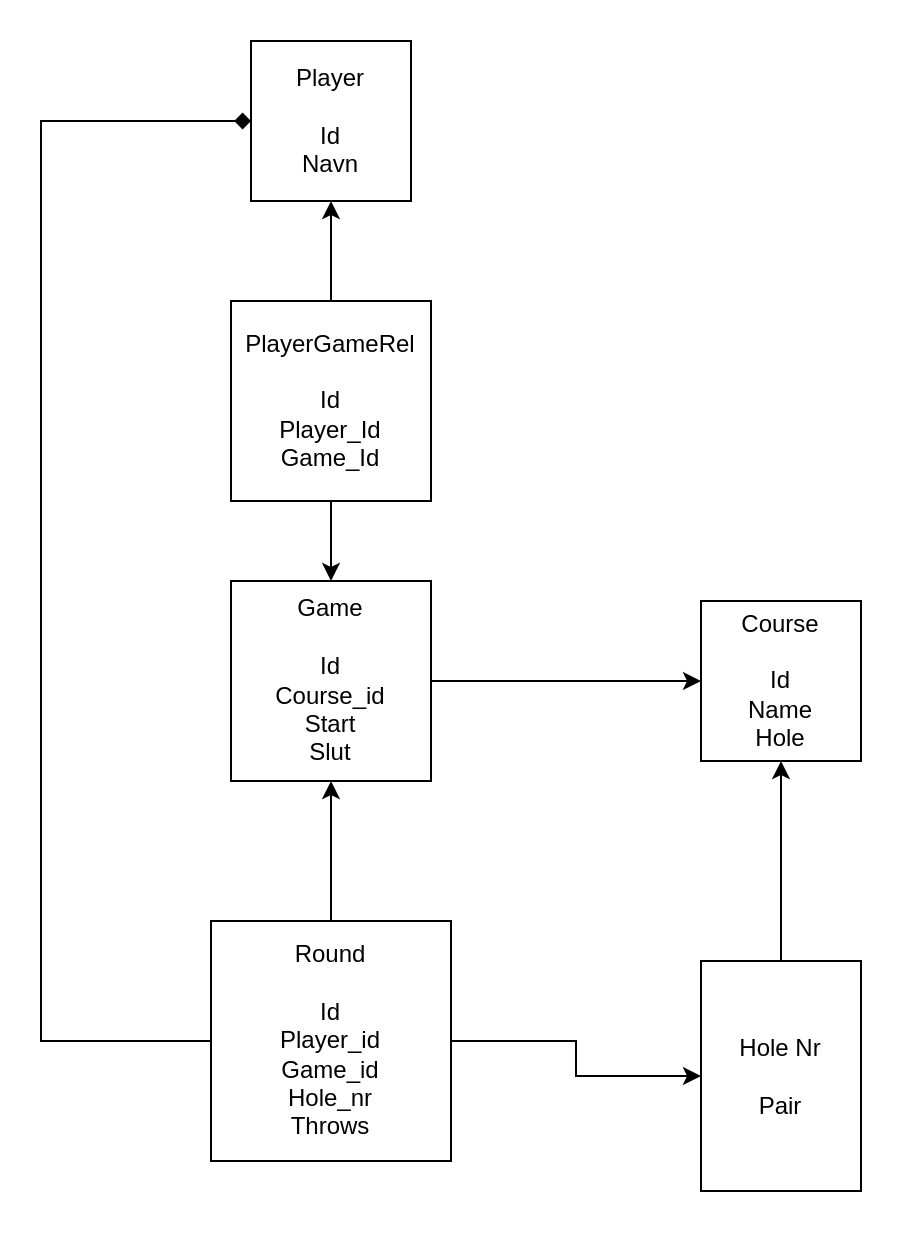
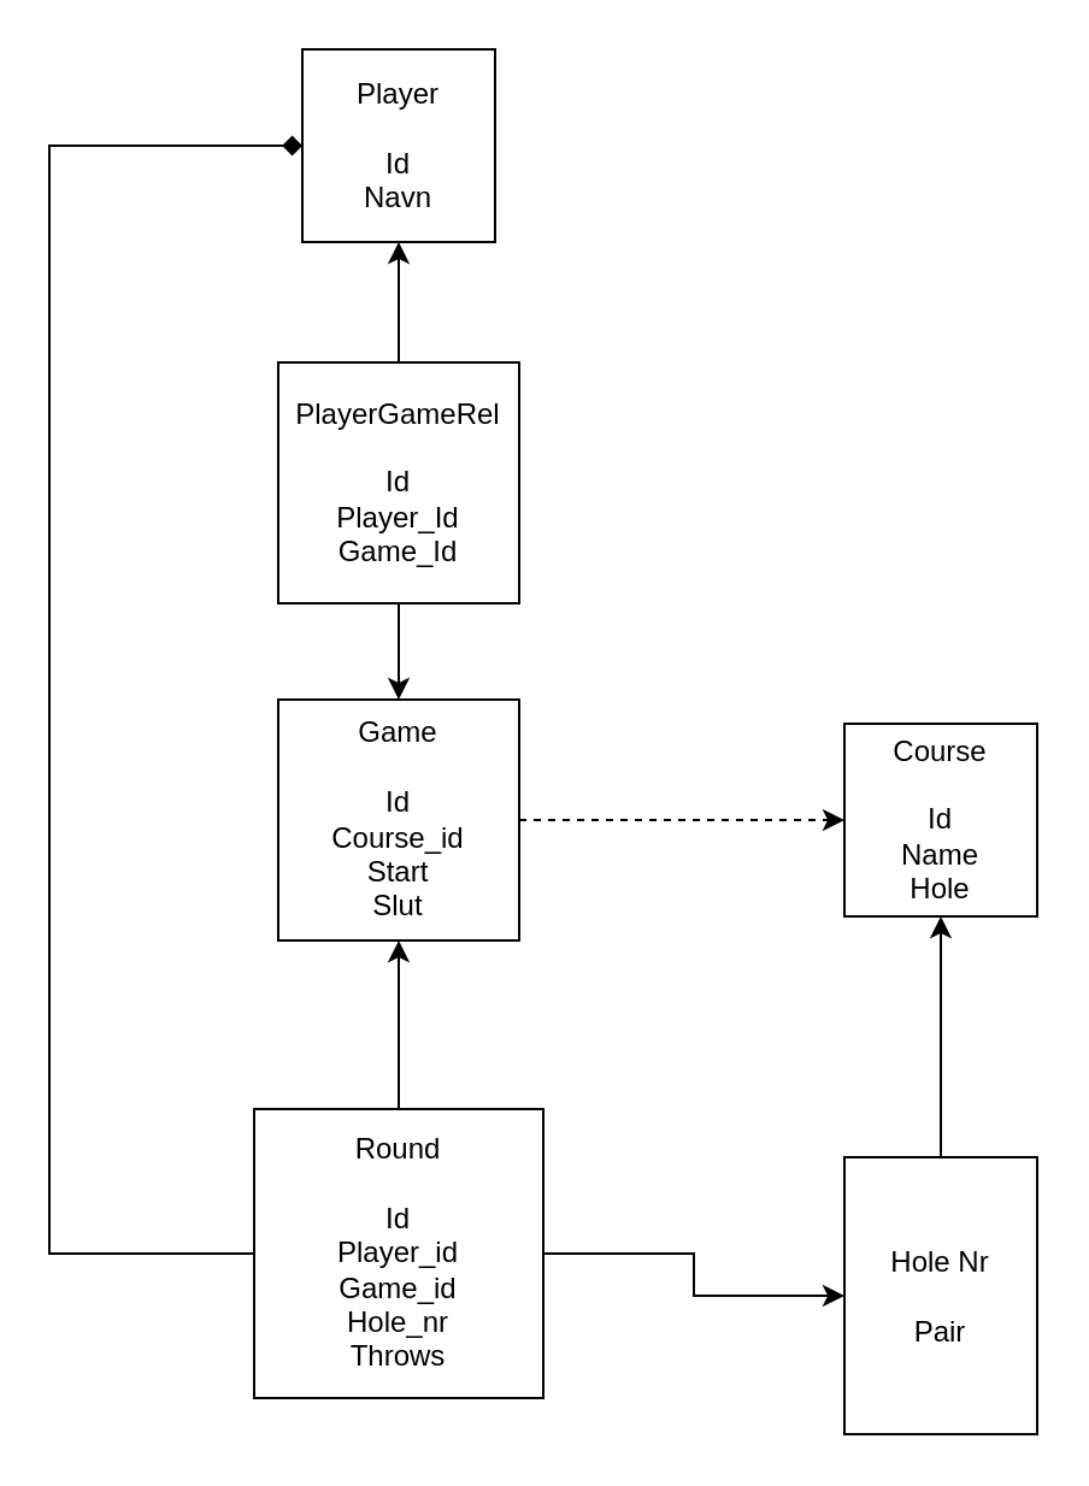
  <mxCell id="0" />
  <mxCell id="1" parent="0" />
  <mxCell id="2" value="&lt;div&gt;Player&lt;/div&gt;&lt;div&gt;&lt;br&gt;&lt;/div&gt;&lt;div&gt;Id&lt;/div&gt;&lt;div&gt;Navn&lt;br&gt;&lt;/div&gt;" style="whiteSpace=wrap;html=1;aspect=fixed;" vertex="1" parent="1"><mxGeometry x="125" y="20" width="80" height="80" as="geometry" /></mxCell>
  <mxCell id="3" value="&lt;div&gt;Course&lt;/div&gt;&lt;div&gt;&lt;br&gt;&lt;/div&gt;&lt;div&gt;Id&lt;br&gt;&lt;/div&gt;&lt;div&gt;Name&lt;/div&gt;&lt;div&gt;Hole&lt;br&gt;&lt;/div&gt;" style="whiteSpace=wrap;html=1;aspect=fixed;" vertex="1" parent="1"><mxGeometry x="350" y="300" width="80" height="80" as="geometry" /></mxCell>
- <mxCell id="4" style="edgeStyle=orthogonalEdgeStyle;rounded=0;orthogonalLoop=1;jettySize=auto;html=1;exitX=1;exitY=0.5;exitDx=0;exitDy=0;entryX=0;entryY=0.5;entryDx=0;entryDy=0;" edge="1" parent="1" source="5" target="3"><mxGeometry relative="1" as="geometry" /></mxCell>
+ <mxCell id="4" style="edgeStyle=orthogonalEdgeStyle;rounded=0;orthogonalLoop=1;jettySize=auto;html=1;exitX=1;exitY=0.5;exitDx=0;exitDy=0;entryX=0;entryY=0.5;entryDx=0;entryDy=0;dashed=1;" edge="1" parent="1" source="5" target="3"><mxGeometry relative="1" as="geometry" /></mxCell>
  <mxCell id="5" value="&lt;div&gt;Game&lt;/div&gt;&lt;div&gt;&lt;br&gt;&lt;/div&gt;&lt;div&gt;Id&lt;/div&gt;&lt;div&gt;Course_id&lt;/div&gt;&lt;div&gt;Start&lt;/div&gt;&lt;div&gt;Slut&lt;br&gt;&lt;/div&gt;" style="whiteSpace=wrap;html=1;aspect=fixed;" vertex="1" parent="1"><mxGeometry x="115" y="290" width="100" height="100" as="geometry" /></mxCell>
  <mxCell id="6" style="edgeStyle=orthogonalEdgeStyle;rounded=0;orthogonalLoop=1;jettySize=auto;html=1;exitX=0;exitY=0.5;exitDx=0;exitDy=0;entryX=0;entryY=0.5;entryDx=0;entryDy=0;endArrow=diamond;" edge="1" parent="1" source="9" target="2"><mxGeometry relative="1" as="geometry"><Array as="points"><mxPoint x="20" y="520" /><mxPoint x="20" y="60" /></Array></mxGeometry></mxCell>
  <mxCell id="7" style="edgeStyle=orthogonalEdgeStyle;rounded=0;orthogonalLoop=1;jettySize=auto;html=1;exitX=0.5;exitY=0;exitDx=0;exitDy=0;entryX=0.5;entryY=1;entryDx=0;entryDy=0;" edge="1" parent="1" source="9" target="5"><mxGeometry relative="1" as="geometry" /></mxCell>
  <mxCell id="8" style="edgeStyle=orthogonalEdgeStyle;rounded=0;orthogonalLoop=1;jettySize=auto;html=1;exitX=1;exitY=0.5;exitDx=0;exitDy=0;entryX=0;entryY=0.5;entryDx=0;entryDy=0;" edge="1" parent="1" source="9" target="14"><mxGeometry relative="1" as="geometry" /></mxCell>
  <mxCell id="9" value="&lt;div&gt;Round&lt;/div&gt;&lt;div&gt;&lt;br&gt;&lt;/div&gt;&lt;div&gt;Id&lt;br&gt;&lt;/div&gt;&lt;div&gt;Player_id&lt;/div&gt;&lt;div&gt;Game_id&lt;/div&gt;&lt;div&gt;Hole_nr&lt;/div&gt;&lt;div&gt;Throws&lt;/div&gt;" style="whiteSpace=wrap;html=1;aspect=fixed;" vertex="1" parent="1"><mxGeometry x="105" y="460" width="120" height="120" as="geometry" /></mxCell>
  <mxCell id="10" style="edgeStyle=orthogonalEdgeStyle;rounded=0;orthogonalLoop=1;jettySize=auto;html=1;exitX=0.5;exitY=1;exitDx=0;exitDy=0;entryX=0.5;entryY=0;entryDx=0;entryDy=0;" edge="1" parent="1" source="12" target="5"><mxGeometry relative="1" as="geometry" /></mxCell>
  <mxCell id="11" style="edgeStyle=orthogonalEdgeStyle;rounded=0;orthogonalLoop=1;jettySize=auto;html=1;exitX=0.5;exitY=0;exitDx=0;exitDy=0;" edge="1" parent="1" source="12" target="2"><mxGeometry relative="1" as="geometry" /></mxCell>
  <mxCell id="12" value="&lt;div&gt;PlayerGameRel&lt;/div&gt;&lt;div&gt;&lt;br&gt;&lt;/div&gt;&lt;div&gt;Id&lt;br&gt;&lt;/div&gt;&lt;div&gt;Player_Id&lt;/div&gt;&lt;div&gt;Game_Id&lt;br&gt;&lt;/div&gt;" style="whiteSpace=wrap;html=1;aspect=fixed;" vertex="1" parent="1"><mxGeometry x="115" y="150" width="100" height="100" as="geometry" /></mxCell>
  <mxCell id="13" style="edgeStyle=orthogonalEdgeStyle;rounded=0;orthogonalLoop=1;jettySize=auto;html=1;exitX=0.5;exitY=0;exitDx=0;exitDy=0;entryX=0.5;entryY=1;entryDx=0;entryDy=0;" edge="1" parent="1" source="14" target="3"><mxGeometry relative="1" as="geometry" /></mxCell>
  <mxCell id="14" value="&lt;div&gt;Hole Nr&lt;/div&gt;&lt;div&gt;&lt;br&gt;&lt;/div&gt;&lt;div&gt;Pair&lt;/div&gt;" style="whiteSpace=wrap;html=1;aspect=fixed;" vertex="1" parent="1"><mxGeometry x="350" y="480" width="80" height="115" as="geometry" /></mxCell>
